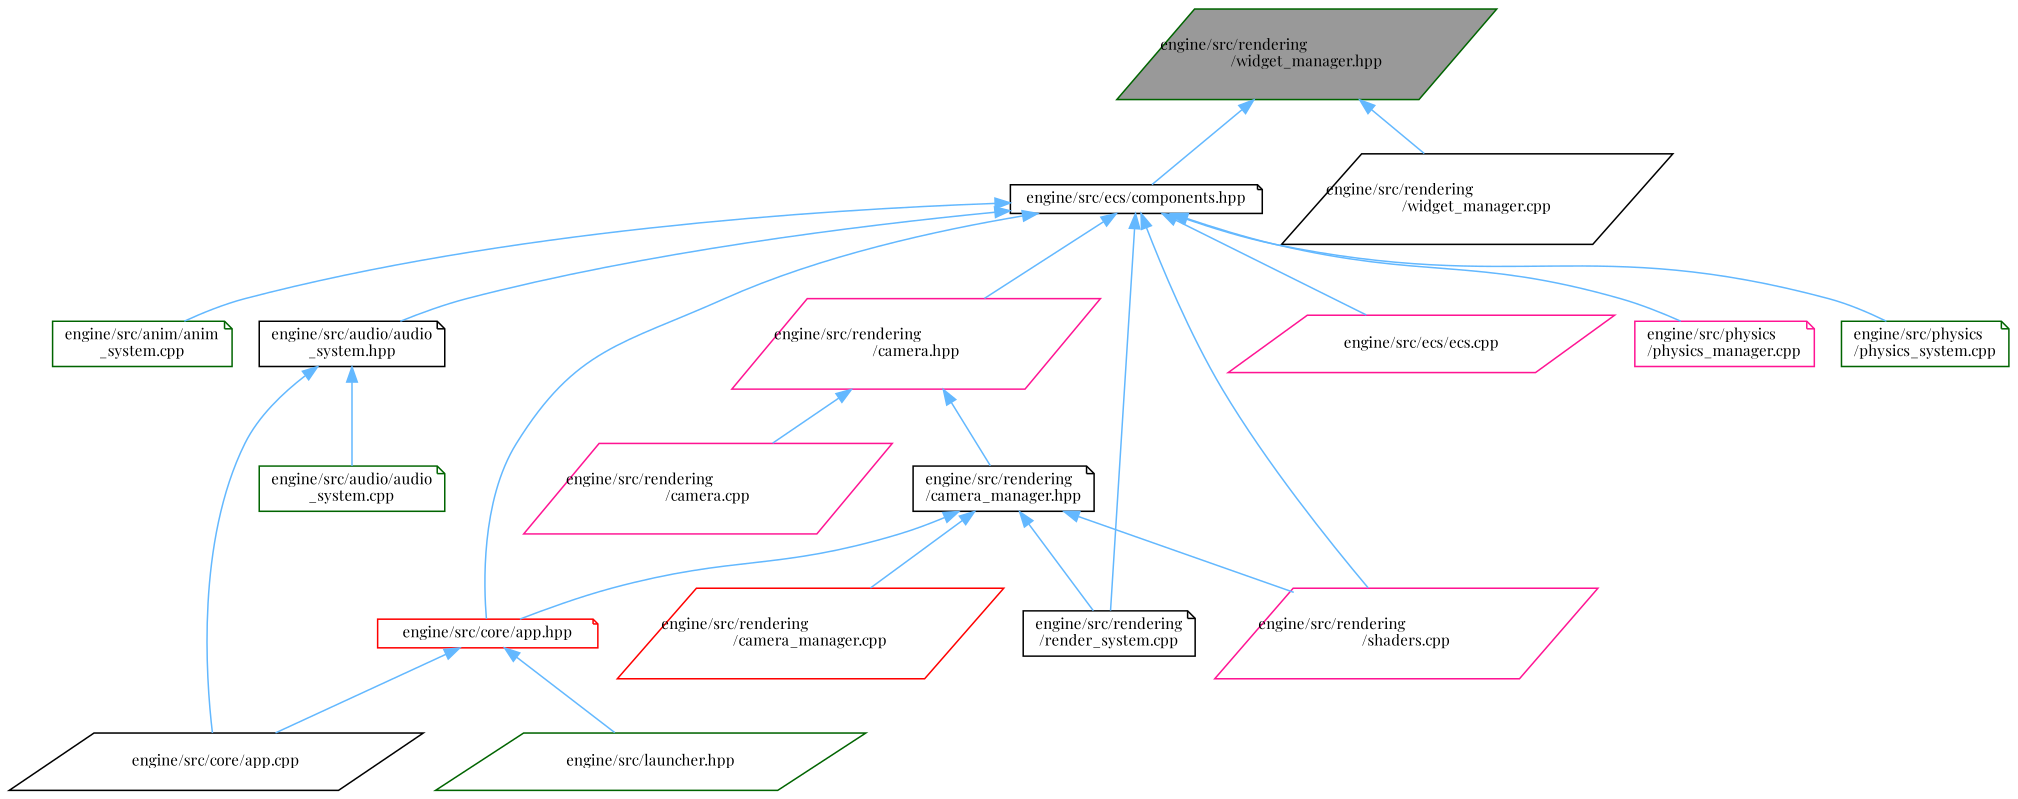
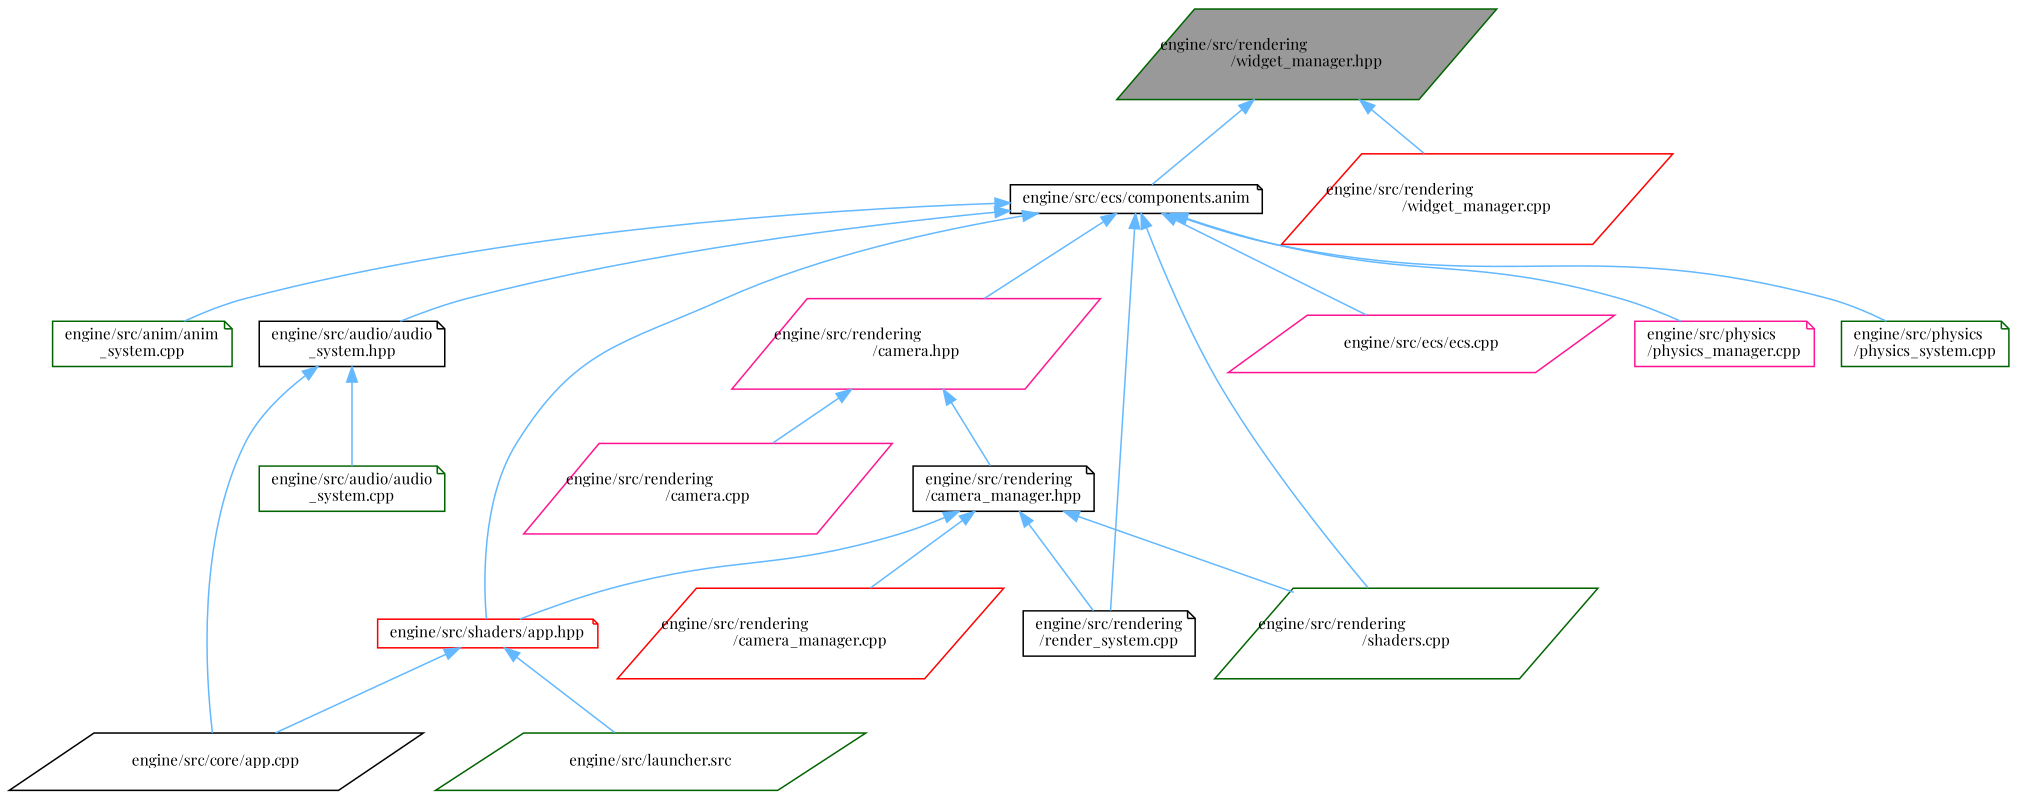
  digraph {
    fontname="Playfair Display"
    node [color=darkgreen fillcolor=white fontname="Playfair Display" fontsize=10 shape=parallelogram style=filled]
    edge [color=steelblue1 dir=back fontname="Playfair Display" fontsize=10 labelfontname=Helvetica labelfontsize=10 style=solid]
    n1 [fillcolor=grey60 fontcolor=black height=0.2 label="engine/src/rendering\l/widget_manager.hpp" width=0.4]
-   n2 [color=black height=0.2 label="engine/src/ecs/components.hpp" shape=note width=0.4]
-   n3 [color=black height=0.2 label="engine/src/rendering\l/widget_manager.cpp" width=0.4]
+   n2 [color=black height=0.2 label="engine/src/ecs/components.anim" shape=note width=0.4]
+   n3 [color=red height=0.2 label="engine/src/rendering\l/widget_manager.cpp" width=0.4]
    n4 [height=0.2 label="engine/src/anim/anim\l_system.cpp" shape=note width=0.4]
    n5 [color=black height=0.2 label="engine/src/audio/audio\l_system.hpp" shape=note width=0.4]
-   n6 [color=red height=0.2 label="engine/src/core/app.hpp" shape=note width=0.4]
+   n6 [color=red height=0.2 label="engine/src/shaders/app.hpp" shape=note width=0.4]
    n7 [color=deeppink height=0.2 label="engine/src/ecs/ecs.cpp" width=0.4]
    n8 [color=deeppink height=0.2 label="engine/src/physics\l/physics_manager.cpp" shape=note width=0.4]
    n9 [height=0.2 label="engine/src/physics\l/physics_system.cpp" shape=note width=0.4]
    n10 [color=deeppink height=0.2 label="engine/src/rendering\l/camera.hpp" width=0.4]
    n11 [color=black height=0.2 label="engine/src/rendering\l/render_system.cpp" shape=note width=0.4]
-   n12 [color=deeppink height=0.2 label="engine/src/rendering\l/shaders.cpp" width=0.4]
+   n12 [height=0.2 label="engine/src/rendering\l/shaders.cpp" width=0.4]
    n13 [height=0.2 label="engine/src/audio/audio\l_system.cpp" shape=note width=0.4]
    n14 [color=black height=0.2 label="engine/src/core/app.cpp" width=0.4]
-   n15 [height=0.2 label="engine/src/launcher.hpp" width=0.4]
+   n15 [height=0.2 label="engine/src/launcher.src" width=0.4]
    n16 [color=deeppink height=0.2 label="engine/src/rendering\l/camera.cpp" width=0.4]
    n17 [color=black height=0.2 label="engine/src/rendering\l/camera_manager.hpp" shape=note width=0.4]
    n18 [color=red height=0.2 label="engine/src/rendering\l/camera_manager.cpp" width=0.4]
    n1 -> n2
    n1 -> n3
    n2 -> n4
    n2 -> n5
    n2 -> n6
    n2 -> n7
    n2 -> n8
    n2 -> n9
    n2 -> n10
    n2 -> n11
    n2 -> n12
    n5 -> n13
    n5 -> n14
    n6 -> n14
    n6 -> n15
    n10 -> n16
    n10 -> n17
    n17 -> n6
    n17 -> n11
    n17 -> n12
    n17 -> n18
  }
